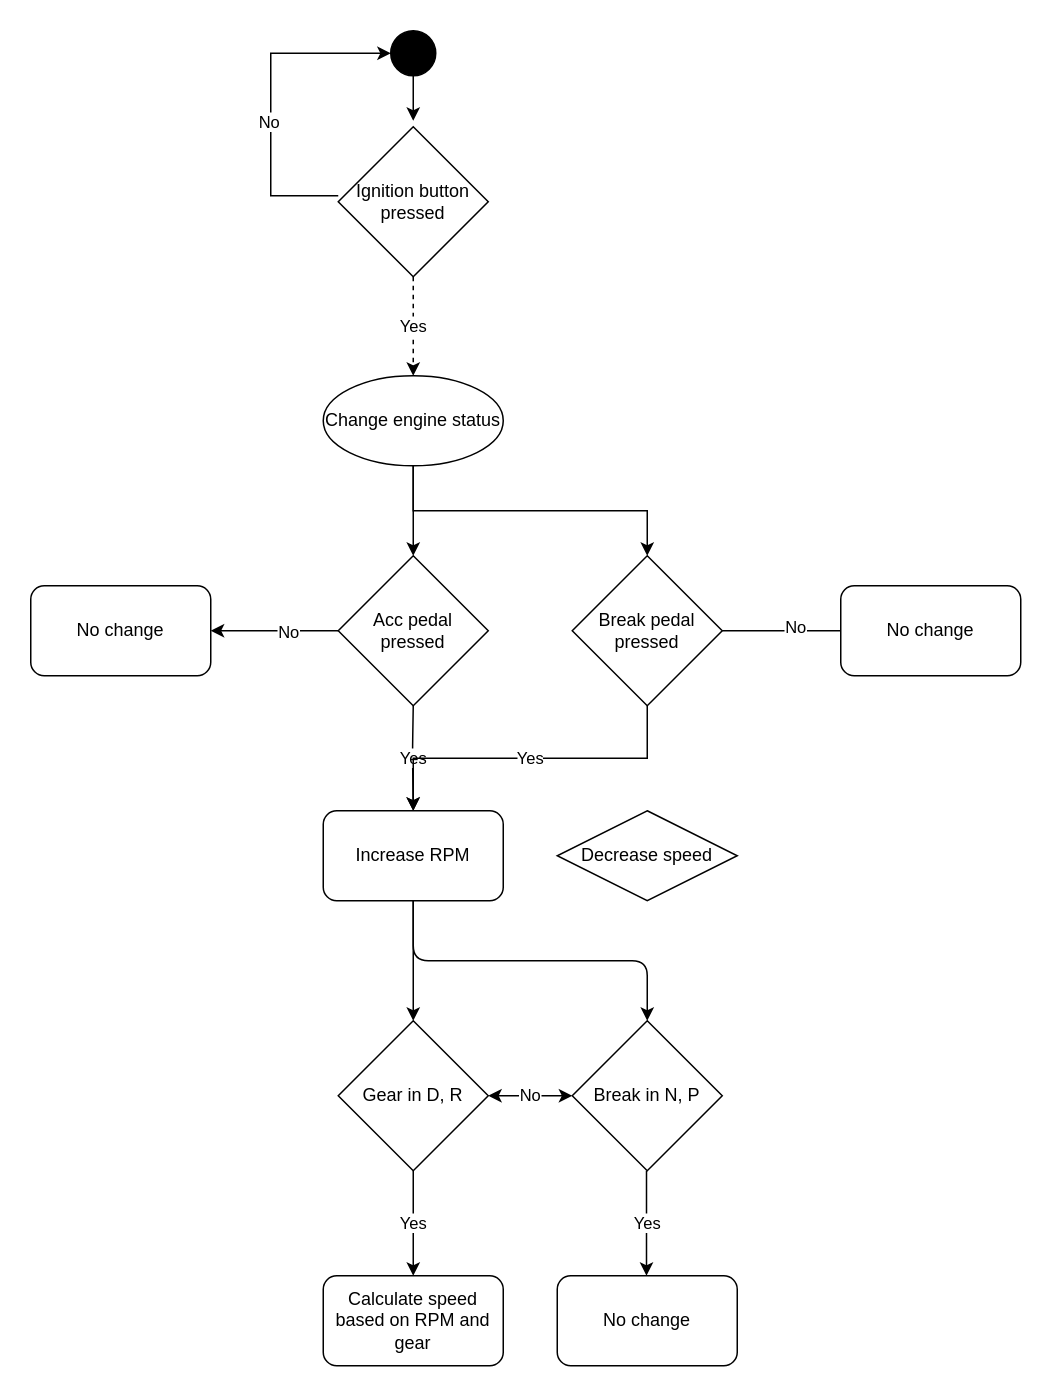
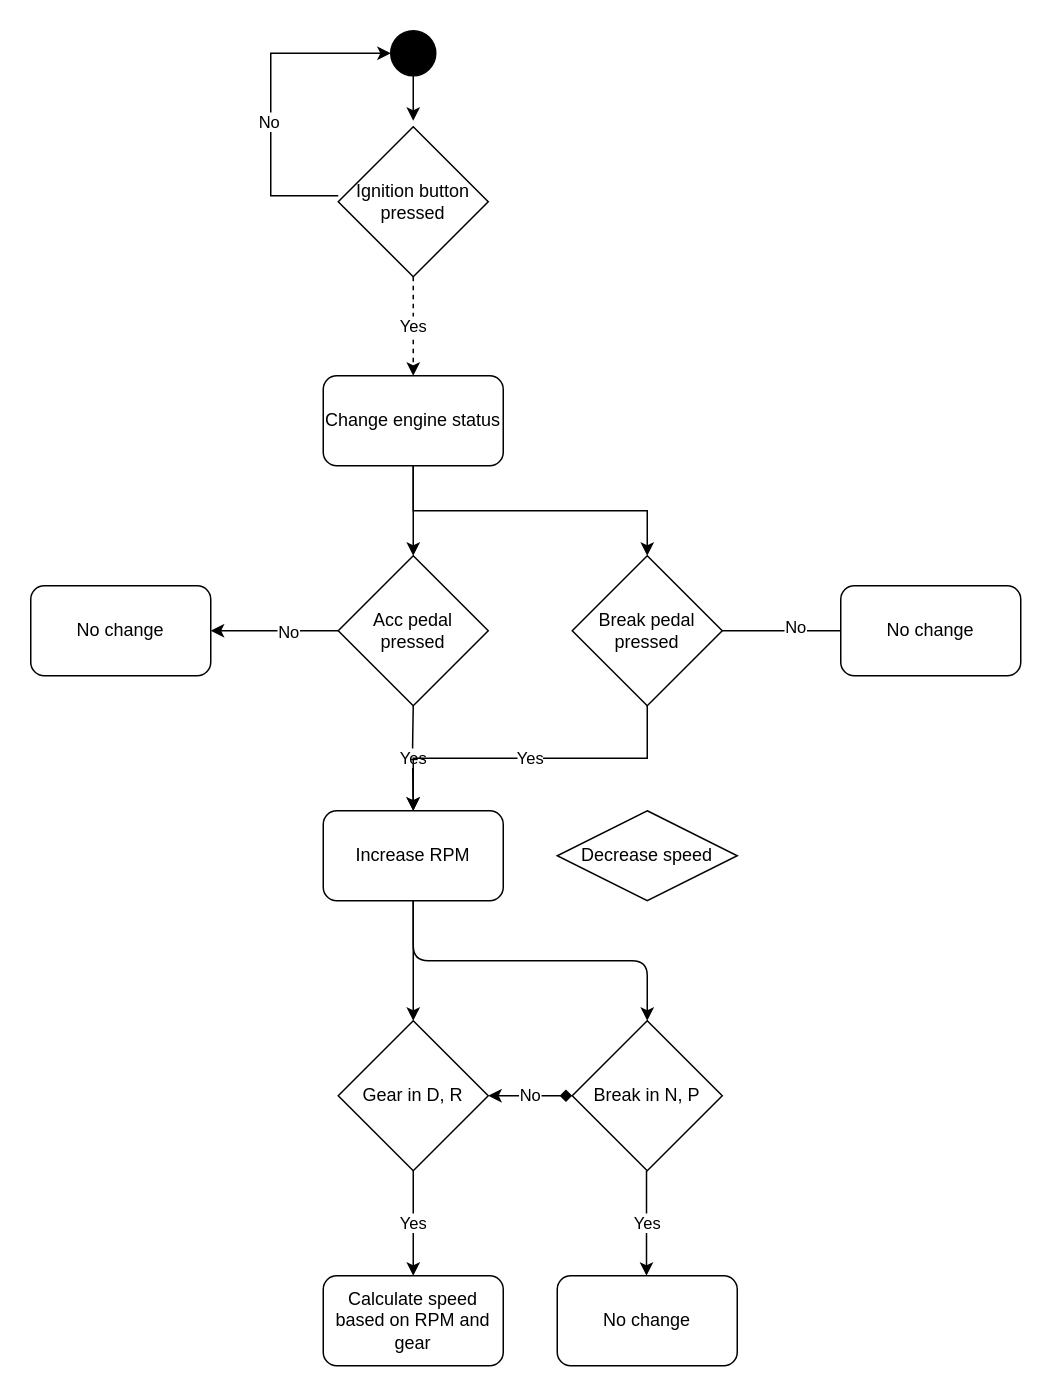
  <mxCell id="0" />
  <mxCell id="1" parent="0" />
  <mxCell id="2" value="" style="ellipse;whiteSpace=wrap;html=1;aspect=fixed;fillColor=#000000;" vertex="1" parent="1"><mxGeometry x="260" y="20" width="30" height="30" as="geometry" /></mxCell>
  <mxCell id="3" value="Yes" style="endArrow=classic;html=1;exitX=0.5;exitY=1;exitDx=0;exitDy=0;entryX=0.5;entryY=0;entryDx=0;entryDy=0;dashed=1;" edge="1" parent="1" source="26" target="29"><mxGeometry width="50" height="50" relative="1" as="geometry"><mxPoint x="300" y="510" as="sourcePoint" /><mxPoint x="275" y="230" as="targetPoint" /></mxGeometry></mxCell>
  <mxCell id="4" style="edgeStyle=orthogonalEdgeStyle;rounded=0;orthogonalLoop=1;jettySize=auto;html=1;exitX=0;exitY=0.5;exitDx=0;exitDy=0;entryX=0;entryY=0.5;entryDx=0;entryDy=0;" edge="1" parent="1" target="2"><mxGeometry relative="1" as="geometry"><mxPoint x="120" y="230" as="targetPoint" /><mxPoint x="225" y="130" as="sourcePoint" /><Array as="points"><mxPoint x="180" y="130" /><mxPoint x="180" y="35" /></Array></mxGeometry></mxCell>
  <mxCell id="5" value="No" style="edgeLabel;html=1;align=center;verticalAlign=middle;resizable=0;points=[];" vertex="1" connectable="0" parent="4"><mxGeometry x="-0.181" y="2" relative="1" as="geometry"><mxPoint y="-5" as="offset" /></mxGeometry></mxCell>
  <mxCell id="6" style="edgeStyle=orthogonalEdgeStyle;rounded=0;orthogonalLoop=1;jettySize=auto;html=1;" edge="1" parent="1" source="8"><mxGeometry relative="1" as="geometry"><mxPoint x="140" y="420" as="targetPoint" /></mxGeometry></mxCell>
  <mxCell id="7" value="No" style="edgeLabel;html=1;align=center;verticalAlign=middle;resizable=0;points=[];" vertex="1" connectable="0" parent="6"><mxGeometry x="-0.2" y="3" relative="1" as="geometry"><mxPoint y="-3" as="offset" /></mxGeometry></mxCell>
  <mxCell id="8" value="Acc pedal pressed" style="rhombus;whiteSpace=wrap;html=1;fillColor=#FFFFFF;" vertex="1" parent="1"><mxGeometry x="225" y="370" width="100" height="100" as="geometry" /></mxCell>
  <mxCell id="9" value="Yes" style="endArrow=classic;html=1;exitX=0.5;exitY=1;exitDx=0;exitDy=0;" edge="1" parent="1"><mxGeometry width="50" height="50" relative="1" as="geometry"><mxPoint x="275" y="470" as="sourcePoint" /><mxPoint x="275" y="540" as="targetPoint" /><Array as="points"><mxPoint x="274.5" y="500" /></Array></mxGeometry></mxCell>
  <mxCell id="10" value="Increase RPM" style="rounded=1;whiteSpace=wrap;html=1;fillColor=#FFFFFF;" vertex="1" parent="1"><mxGeometry x="215" y="540" width="120" height="60" as="geometry" /></mxCell>
  <mxCell id="11" value="No change" style="rounded=1;whiteSpace=wrap;html=1;fillColor=#FFFFFF;" vertex="1" parent="1"><mxGeometry x="20" y="390" width="120" height="60" as="geometry" /></mxCell>
  <mxCell id="12" value="Yes" style="edgeStyle=orthogonalEdgeStyle;rounded=0;orthogonalLoop=1;jettySize=auto;html=1;exitX=0.5;exitY=1;exitDx=0;exitDy=0;" edge="1" parent="1" source="15" target="10"><mxGeometry relative="1" as="geometry" /></mxCell>
  <mxCell id="13" style="edgeStyle=orthogonalEdgeStyle;rounded=0;orthogonalLoop=1;jettySize=auto;html=1;exitX=1;exitY=0.5;exitDx=0;exitDy=0;" edge="1" parent="1" source="15"><mxGeometry relative="1" as="geometry"><mxPoint x="600" y="420" as="targetPoint" /></mxGeometry></mxCell>
  <mxCell id="14" value="No" style="edgeLabel;html=1;align=center;verticalAlign=middle;resizable=0;points=[];" vertex="1" connectable="0" parent="13"><mxGeometry x="-0.193" y="3" relative="1" as="geometry"><mxPoint as="offset" /></mxGeometry></mxCell>
  <mxCell id="15" value="Break pedal pressed" style="rhombus;whiteSpace=wrap;html=1;fillColor=#FFFFFF;" vertex="1" parent="1"><mxGeometry x="381" y="370" width="100" height="100" as="geometry" /></mxCell>
  <mxCell id="16" value="Decrease speed" style="rhombus;whiteSpace=wrap;html=1;fillColor=#FFFFFF;" vertex="1" parent="1"><mxGeometry x="371" y="540" width="120" height="60" as="geometry" /></mxCell>
  <mxCell id="17" value="No change" style="rounded=1;whiteSpace=wrap;html=1;fillColor=#FFFFFF;" vertex="1" parent="1"><mxGeometry x="560" y="390" width="120" height="60" as="geometry" /></mxCell>
  <mxCell id="18" value="Yes" style="edgeStyle=orthogonalEdgeStyle;rounded=0;orthogonalLoop=1;jettySize=auto;html=1;exitX=0.5;exitY=1;exitDx=0;exitDy=0;" edge="1" parent="1" source="19"><mxGeometry relative="1" as="geometry"><mxPoint x="275" y="850" as="targetPoint" /><Array as="points"><mxPoint x="275" y="800" /><mxPoint x="275" y="800" /></Array></mxGeometry></mxCell>
  <mxCell id="19" value="Gear in D, R" style="rhombus;whiteSpace=wrap;html=1;fillColor=#FFFFFF;" vertex="1" parent="1"><mxGeometry x="225" y="680" width="100" height="100" as="geometry" /></mxCell>
  <mxCell id="20" value="Calculate speed based on RPM and gear" style="rounded=1;whiteSpace=wrap;html=1;fillColor=#FFFFFF;" vertex="1" parent="1"><mxGeometry x="215" y="850" width="120" height="60" as="geometry" /></mxCell>
  <mxCell id="21" value="Break in N, P" style="rhombus;whiteSpace=wrap;html=1;fillColor=#FFFFFF;" vertex="1" parent="1"><mxGeometry x="381" y="680" width="100" height="100" as="geometry" /></mxCell>
  <mxCell id="22" value="Yes" style="edgeStyle=orthogonalEdgeStyle;rounded=0;orthogonalLoop=1;jettySize=auto;html=1;exitX=0.5;exitY=1;exitDx=0;exitDy=0;" edge="1" parent="1"><mxGeometry relative="1" as="geometry"><mxPoint x="430.5" y="850" as="targetPoint" /><mxPoint x="430.5" y="780" as="sourcePoint" /><Array as="points"><mxPoint x="430.5" y="800" /><mxPoint x="430.5" y="800" /></Array></mxGeometry></mxCell>
  <mxCell id="23" value="No change" style="rounded=1;whiteSpace=wrap;html=1;fillColor=#FFFFFF;" vertex="1" parent="1"><mxGeometry x="371" y="850" width="120" height="60" as="geometry" /></mxCell>
- <mxCell id="24" value="No" style="endArrow=classic;startArrow=classic;html=1;entryX=0;entryY=0.5;entryDx=0;entryDy=0;exitX=1;exitY=0.5;exitDx=0;exitDy=0;" edge="1" parent="1" source="19" target="21"><mxGeometry width="50" height="50" relative="1" as="geometry"><mxPoint x="280" y="640" as="sourcePoint" /><mxPoint x="330" y="590" as="targetPoint" /></mxGeometry></mxCell>
+ <mxCell id="24" value="No" style="endArrow=diamond;startArrow=classic;html=1;entryX=0;entryY=0.5;entryDx=0;entryDy=0;exitX=1;exitY=0.5;exitDx=0;exitDy=0;" edge="1" parent="1" source="19" target="21"><mxGeometry width="50" height="50" relative="1" as="geometry"><mxPoint x="280" y="640" as="sourcePoint" /><mxPoint x="330" y="590" as="targetPoint" /></mxGeometry></mxCell>
  <mxCell id="25" value="" style="endArrow=classic;html=1;exitX=0.5;exitY=1;exitDx=0;exitDy=0;entryX=0.5;entryY=0;entryDx=0;entryDy=0;" edge="1" parent="1" source="10" target="19"><mxGeometry width="50" height="50" relative="1" as="geometry"><mxPoint x="500" y="640" as="sourcePoint" /><mxPoint x="550" y="590" as="targetPoint" /></mxGeometry></mxCell>
  <mxCell id="26" value="Ignition button pressed" style="rhombus;whiteSpace=wrap;html=1;fillColor=#FFFFFF;" vertex="1" parent="1"><mxGeometry x="225" y="84" width="100" height="100" as="geometry" /></mxCell>
  <mxCell id="27" value="" style="endArrow=classic;html=1;exitX=0.5;exitY=1;exitDx=0;exitDy=0;" edge="1" parent="1" source="2"><mxGeometry width="50" height="50" relative="1" as="geometry"><mxPoint x="275" y="50" as="sourcePoint" /><mxPoint x="275" y="80" as="targetPoint" /></mxGeometry></mxCell>
  <mxCell id="28" style="edgeStyle=orthogonalEdgeStyle;rounded=0;orthogonalLoop=1;jettySize=auto;html=1;exitX=0.5;exitY=1;exitDx=0;exitDy=0;entryX=0.5;entryY=0;entryDx=0;entryDy=0;" edge="1" parent="1" source="29" target="8"><mxGeometry relative="1" as="geometry" /></mxCell>
- <mxCell id="29" value="Change engine status" style="ellipse;whiteSpace=wrap;html=1;fillColor=#FFFFFF;" vertex="1" parent="1"><mxGeometry x="215" y="250" width="120" height="60" as="geometry" /></mxCell>
+ <mxCell id="29" value="Change engine status" style="rounded=1;whiteSpace=wrap;html=1;fillColor=#FFFFFF;" vertex="1" parent="1"><mxGeometry x="215" y="250" width="120" height="60" as="geometry" /></mxCell>
  <mxCell id="30" style="edgeStyle=orthogonalEdgeStyle;rounded=0;orthogonalLoop=1;jettySize=auto;html=1;exitX=0.5;exitY=1;exitDx=0;exitDy=0;" edge="1" parent="1" source="29" target="15"><mxGeometry relative="1" as="geometry"><mxPoint x="285" y="320" as="sourcePoint" /><mxPoint x="285" y="380" as="targetPoint" /></mxGeometry></mxCell>
  <mxCell id="31" value="" style="endArrow=classic;html=1;exitX=0.5;exitY=1;exitDx=0;exitDy=0;entryX=0.5;entryY=0;entryDx=0;entryDy=0;" edge="1" parent="1" source="10" target="21"><mxGeometry width="50" height="50" relative="1" as="geometry"><mxPoint x="324" y="620" as="sourcePoint" /><mxPoint x="324" y="700" as="targetPoint" /><Array as="points"><mxPoint x="275" y="640" /><mxPoint x="431" y="640" /></Array></mxGeometry></mxCell>
